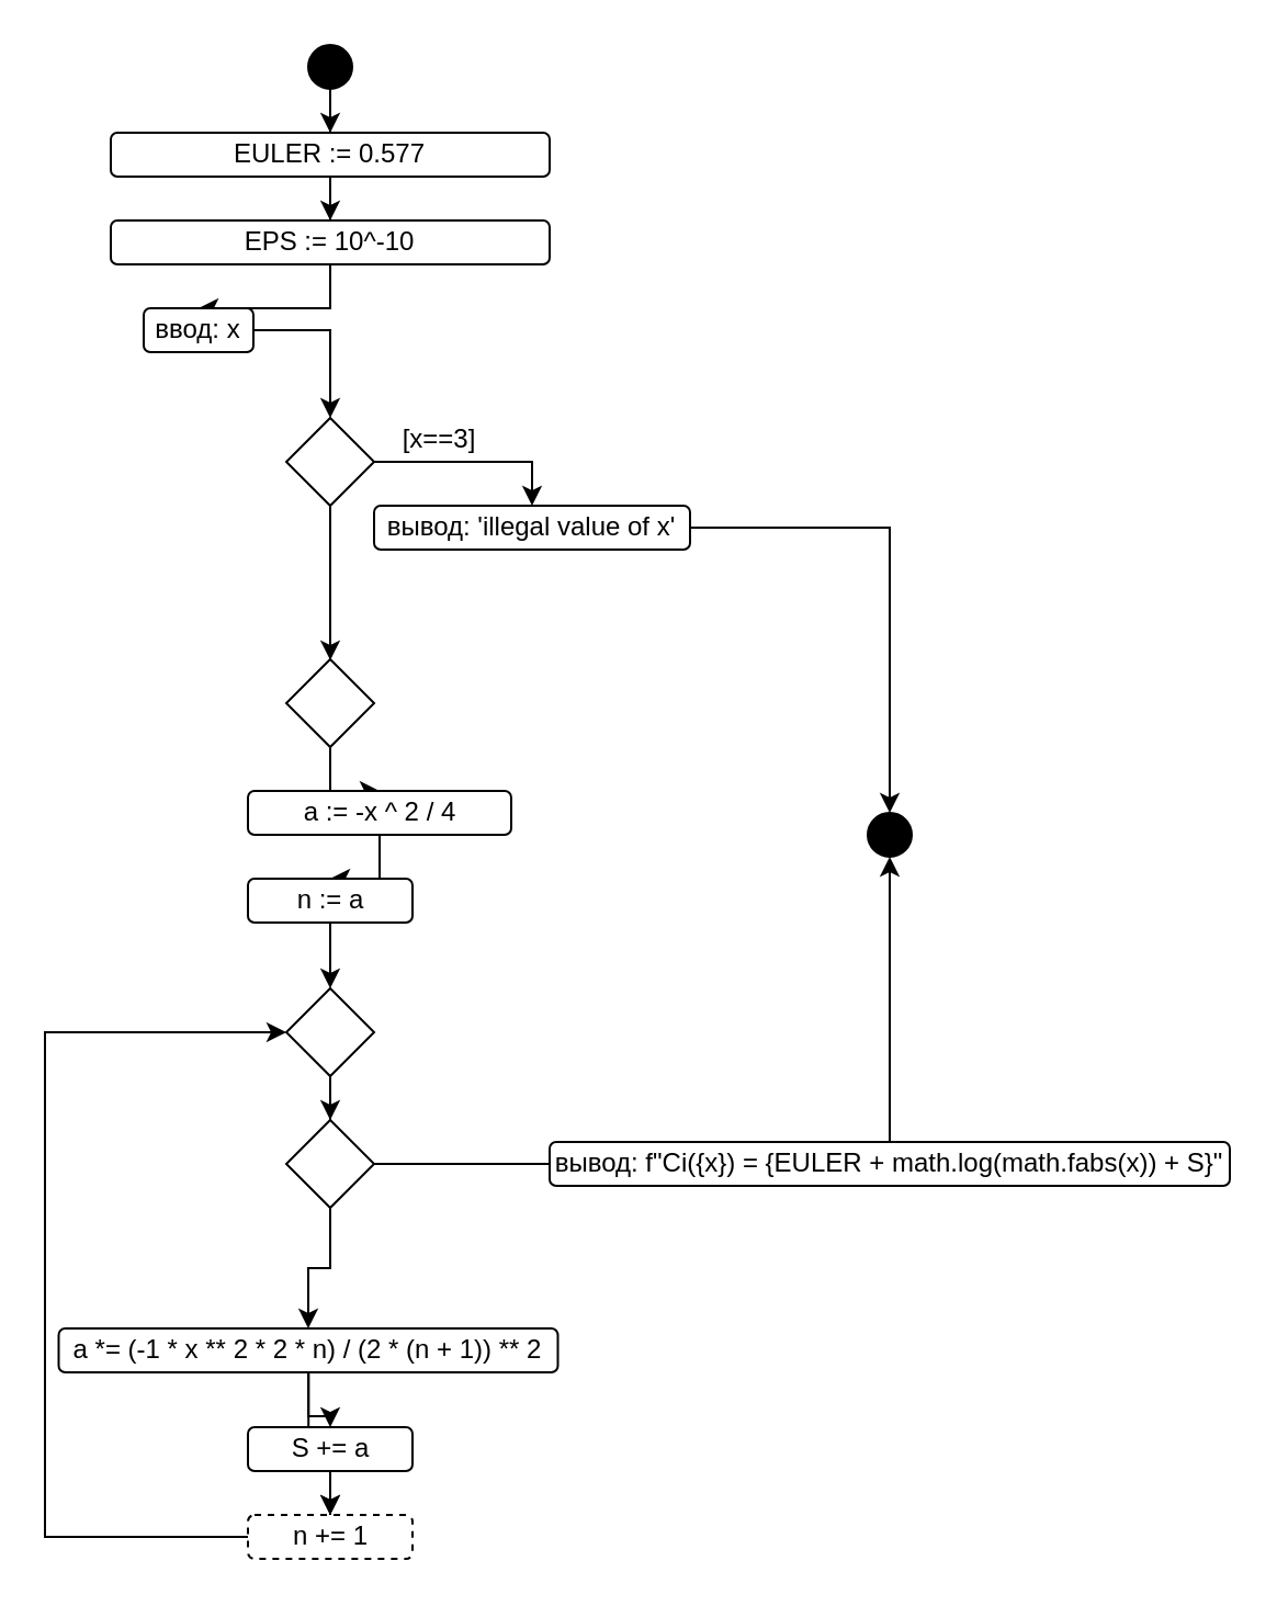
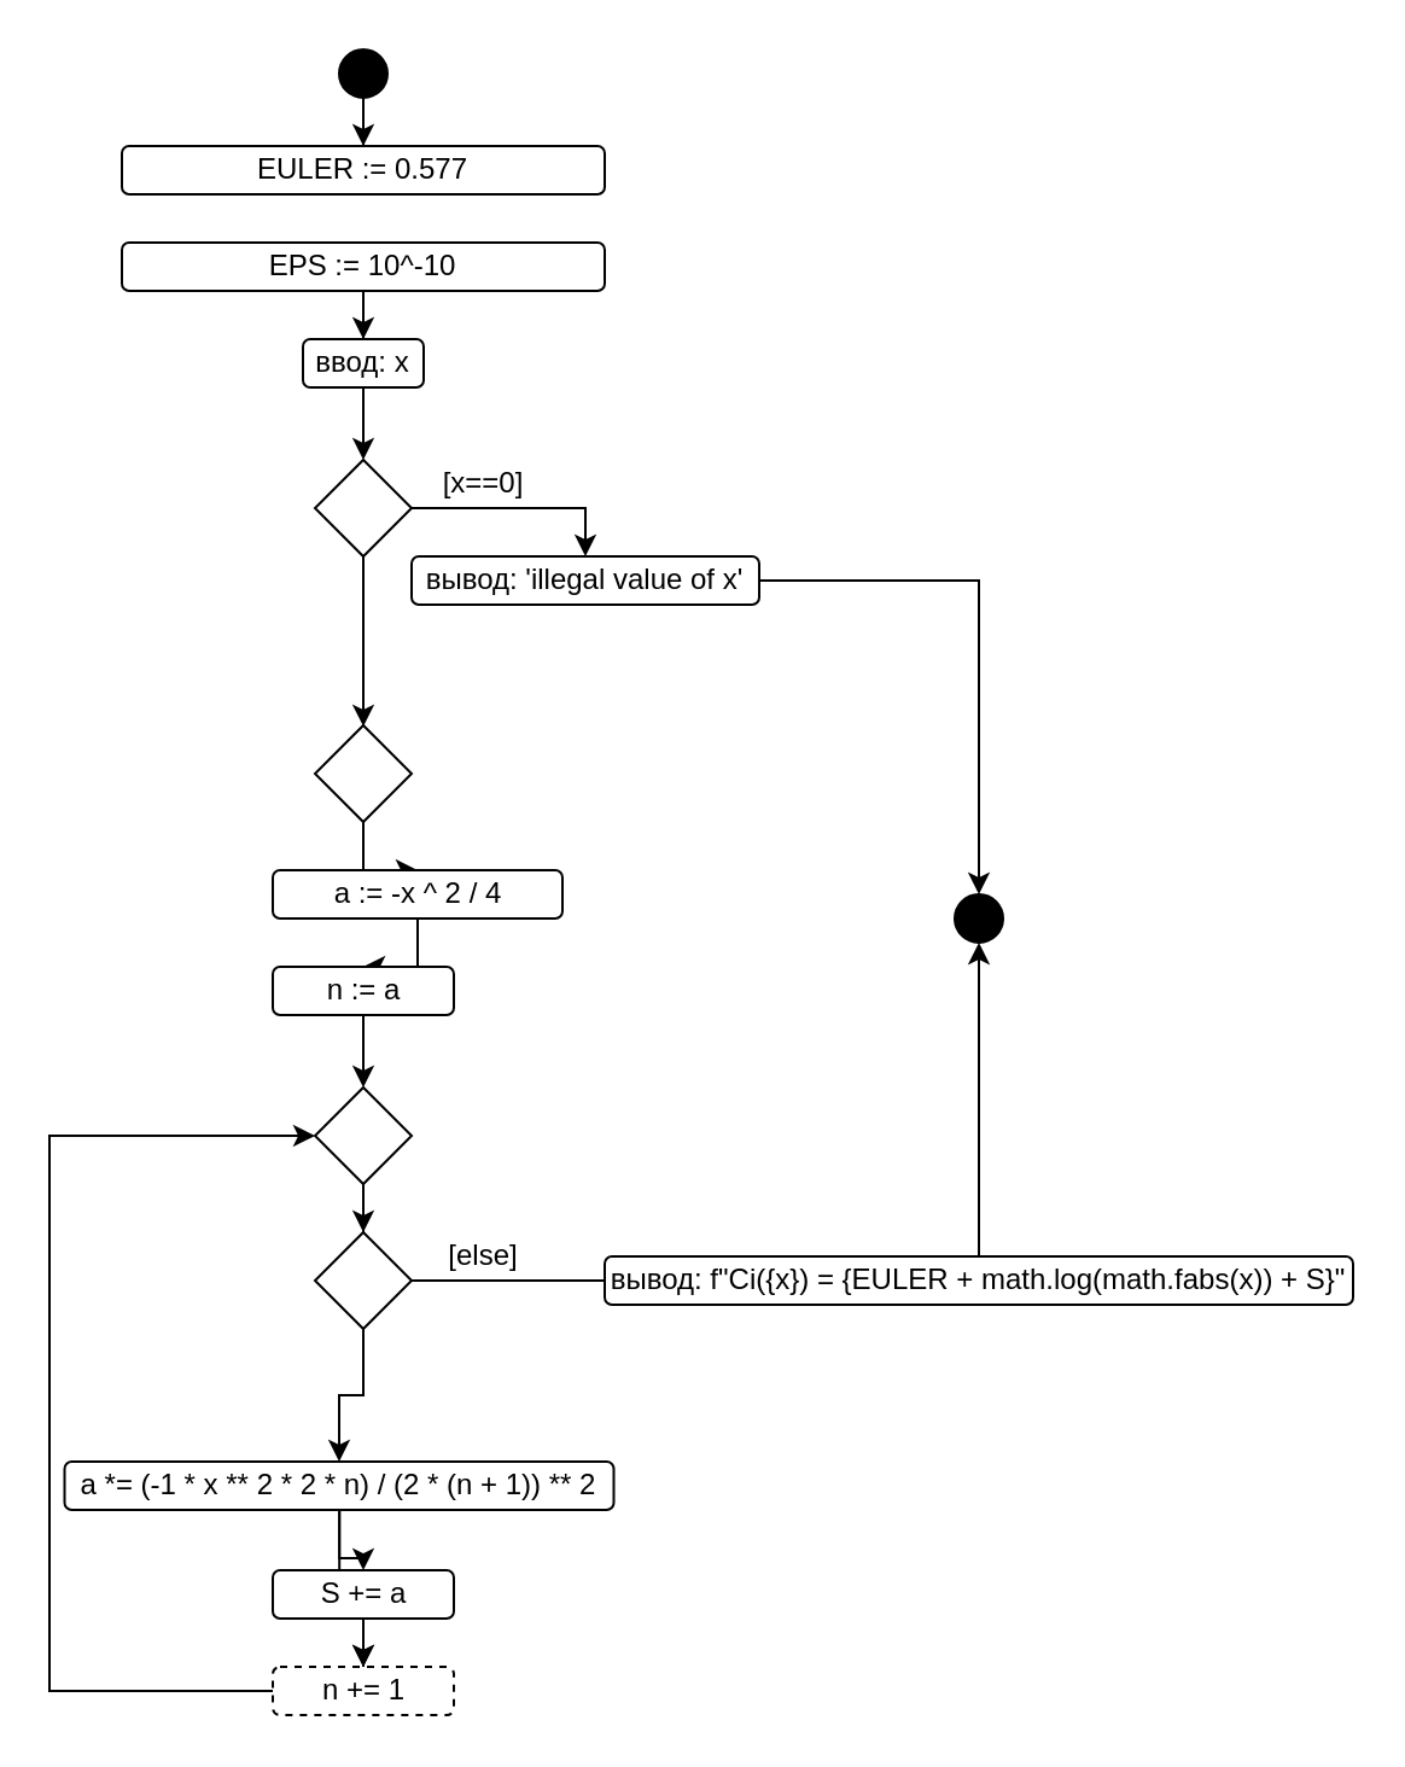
  <mxCell id="0" />
  <mxCell id="1" parent="0" />
  <mxCell id="2" style="edgeStyle=orthogonalEdgeStyle;rounded=0;orthogonalLoop=1;jettySize=auto;html=1;entryX=0.5;entryY=0;entryDx=0;entryDy=0;fontFamily=Helvetica;fontColor=#000000;" edge="1" parent="1" source="3" target="5"><mxGeometry relative="1" as="geometry" /></mxCell>
  <mxCell id="3" value="" style="ellipse;whiteSpace=wrap;html=1;aspect=fixed;fillColor=#000000;" vertex="1" parent="1"><mxGeometry x="140" y="20" width="20" height="20" as="geometry" /></mxCell>
- <mxCell id="4" style="edgeStyle=orthogonalEdgeStyle;rounded=0;orthogonalLoop=1;jettySize=auto;html=1;entryX=0.5;entryY=0;entryDx=0;entryDy=0;fontFamily=Helvetica;fontColor=#000000;" edge="1" parent="1" source="5" target="7"><mxGeometry relative="1" as="geometry" /></mxCell>
  <mxCell id="5" value="&lt;pre&gt;&lt;font face=&quot;Helvetica&quot;&gt;EULER := 0.577&lt;/font&gt;&lt;/pre&gt;" style="rounded=1;whiteSpace=wrap;html=1;" vertex="1" parent="1"><mxGeometry x="50" y="60" width="200" height="20" as="geometry" /></mxCell>
  <mxCell id="6" style="edgeStyle=orthogonalEdgeStyle;rounded=0;orthogonalLoop=1;jettySize=auto;html=1;entryX=0.5;entryY=0;entryDx=0;entryDy=0;fontFamily=Helvetica;fontColor=#000000;" edge="1" parent="1" source="7" target="9"><mxGeometry relative="1" as="geometry" /></mxCell>
  <mxCell id="7" value="&lt;pre&gt;&lt;font face=&quot;Helvetica&quot;&gt;EPS := 10^-10&lt;/font&gt;&lt;/pre&gt;" style="rounded=1;whiteSpace=wrap;html=1;" vertex="1" parent="1"><mxGeometry x="50" y="100" width="200" height="20" as="geometry" /></mxCell>
  <mxCell id="8" style="edgeStyle=orthogonalEdgeStyle;rounded=0;orthogonalLoop=1;jettySize=auto;html=1;entryX=0.5;entryY=0;entryDx=0;entryDy=0;fontFamily=Helvetica;fontColor=#000000;" edge="1" parent="1" source="9" target="12"><mxGeometry relative="1" as="geometry" /></mxCell>
- <mxCell id="9" value="&lt;pre&gt;&lt;font face=&quot;Helvetica&quot;&gt;ввод: x&lt;/font&gt;&lt;/pre&gt;" style="rounded=1;whiteSpace=wrap;html=1;" vertex="1" parent="1"><mxGeometry x="65" y="140" width="50" height="20" as="geometry" /></mxCell>
+ <mxCell id="9" value="&lt;pre&gt;&lt;font face=&quot;Helvetica&quot;&gt;ввод: x&lt;/font&gt;&lt;/pre&gt;" style="rounded=1;whiteSpace=wrap;html=1;" vertex="1" parent="1"><mxGeometry x="125" y="140" width="50" height="20" as="geometry" /></mxCell>
  <mxCell id="10" style="edgeStyle=orthogonalEdgeStyle;rounded=0;orthogonalLoop=1;jettySize=auto;html=1;fontFamily=Helvetica;fontColor=#000000;entryX=0.5;entryY=0.011;entryDx=0;entryDy=0;entryPerimeter=0;" edge="1" parent="1" source="12" target="17"><mxGeometry relative="1" as="geometry"><mxPoint x="150" y="300.457" as="targetPoint" /></mxGeometry></mxCell>
  <mxCell id="11" style="edgeStyle=orthogonalEdgeStyle;rounded=0;orthogonalLoop=1;jettySize=auto;html=1;entryX=0.5;entryY=0;entryDx=0;entryDy=0;fontFamily=Helvetica;fontColor=#000000;" edge="1" parent="1" source="12" target="15"><mxGeometry relative="1" as="geometry"><Array as="points"><mxPoint x="242" y="210" /></Array></mxGeometry></mxCell>
  <mxCell id="12" value="" style="rhombus;whiteSpace=wrap;html=1;" vertex="1" parent="1"><mxGeometry x="130" y="190" width="40" height="40" as="geometry" /></mxCell>
- <mxCell id="13" value="[x==3]" style="text;html=1;strokeColor=none;fillColor=none;align=center;verticalAlign=middle;whiteSpace=wrap;rounded=0;labelBackgroundColor=none;fontFamily=Helvetica;fontColor=#000000;" vertex="1" parent="1"><mxGeometry x="175" y="190" width="50" height="20" as="geometry" /></mxCell>
+ <mxCell id="13" value="[x==0]" style="text;html=1;strokeColor=none;fillColor=none;align=center;verticalAlign=middle;whiteSpace=wrap;rounded=0;labelBackgroundColor=none;fontFamily=Helvetica;fontColor=#000000;" vertex="1" parent="1"><mxGeometry x="175" y="190" width="50" height="20" as="geometry" /></mxCell>
  <mxCell id="14" style="edgeStyle=orthogonalEdgeStyle;rounded=0;orthogonalLoop=1;jettySize=auto;html=1;entryX=0.5;entryY=0;entryDx=0;entryDy=0;fontFamily=Helvetica;fontColor=#000000;" edge="1" parent="1" source="15" target="18"><mxGeometry relative="1" as="geometry" /></mxCell>
  <mxCell id="15" value="&lt;pre&gt;&lt;font face=&quot;Helvetica&quot;&gt;вывод: 'illegal value of x'&lt;/font&gt;&lt;/pre&gt;" style="rounded=1;whiteSpace=wrap;html=1;" vertex="1" parent="1"><mxGeometry x="170" y="230" width="144" height="20" as="geometry" /></mxCell>
  <mxCell id="16" style="edgeStyle=orthogonalEdgeStyle;rounded=0;orthogonalLoop=1;jettySize=auto;html=1;entryX=0.5;entryY=0;entryDx=0;entryDy=0;fontFamily=Helvetica;fontColor=#000000;" edge="1" parent="1" source="17" target="20"><mxGeometry relative="1" as="geometry" /></mxCell>
  <mxCell id="17" value="" style="rhombus;whiteSpace=wrap;html=1;" vertex="1" parent="1"><mxGeometry x="130" y="300" width="40" height="40" as="geometry" /></mxCell>
  <mxCell id="18" value="" style="ellipse;whiteSpace=wrap;html=1;aspect=fixed;fillColor=#000000;" vertex="1" parent="1"><mxGeometry x="395" y="370" width="20" height="20" as="geometry" /></mxCell>
  <mxCell id="19" style="edgeStyle=orthogonalEdgeStyle;rounded=0;orthogonalLoop=1;jettySize=auto;html=1;entryX=0.5;entryY=0;entryDx=0;entryDy=0;fontFamily=Helvetica;fontColor=#000000;" edge="1" parent="1" source="20" target="22"><mxGeometry relative="1" as="geometry" /></mxCell>
  <mxCell id="20" value="&lt;pre&gt;&lt;font face=&quot;Helvetica&quot;&gt;a := -x ^ 2 / 4&lt;/font&gt;&lt;/pre&gt;" style="rounded=1;whiteSpace=wrap;html=1;" vertex="1" parent="1"><mxGeometry x="112.5" y="360" width="120" height="20" as="geometry" /></mxCell>
  <mxCell id="21" style="edgeStyle=orthogonalEdgeStyle;rounded=0;orthogonalLoop=1;jettySize=auto;html=1;entryX=0.5;entryY=0;entryDx=0;entryDy=0;fontFamily=Helvetica;fontColor=#000000;" edge="1" parent="1" source="22" target="24"><mxGeometry relative="1" as="geometry" /></mxCell>
  <mxCell id="22" value="&lt;pre&gt;&lt;font face=&quot;Helvetica&quot;&gt;n := a&lt;/font&gt;&lt;/pre&gt;" style="rounded=1;whiteSpace=wrap;html=1;" vertex="1" parent="1"><mxGeometry x="112.5" y="400" width="75" height="20" as="geometry" /></mxCell>
  <mxCell id="23" style="edgeStyle=orthogonalEdgeStyle;rounded=0;orthogonalLoop=1;jettySize=auto;html=1;entryX=0.5;entryY=0;entryDx=0;entryDy=0;fontFamily=Helvetica;fontColor=#000000;" edge="1" parent="1" source="24" target="27"><mxGeometry relative="1" as="geometry" /></mxCell>
  <mxCell id="24" value="" style="rhombus;whiteSpace=wrap;html=1;" vertex="1" parent="1"><mxGeometry x="130" y="450" width="40" height="40" as="geometry" /></mxCell>
  <mxCell id="25" style="edgeStyle=orthogonalEdgeStyle;rounded=0;orthogonalLoop=1;jettySize=auto;html=1;fontFamily=Helvetica;fontColor=#000000;" edge="1" parent="1" source="27"><mxGeometry relative="1" as="geometry"><mxPoint x="330" y="530" as="targetPoint" /></mxGeometry></mxCell>
  <mxCell id="26" style="edgeStyle=orthogonalEdgeStyle;rounded=0;orthogonalLoop=1;jettySize=auto;html=1;fontFamily=Helvetica;fontColor=#000000;entryX=0.5;entryY=0;entryDx=0;entryDy=0;" edge="1" parent="1" source="27" target="31"><mxGeometry relative="1" as="geometry"><mxPoint x="150" y="590" as="targetPoint" /></mxGeometry></mxCell>
  <mxCell id="27" value="" style="rhombus;whiteSpace=wrap;html=1;" vertex="1" parent="1"><mxGeometry x="130" y="510" width="40" height="40" as="geometry" /></mxCell>
+ <mxCell id="28" value="[else]" style="text;html=1;strokeColor=none;fillColor=none;align=center;verticalAlign=middle;whiteSpace=wrap;rounded=0;labelBackgroundColor=none;fontFamily=Helvetica;fontColor=#000000;" vertex="1" parent="1"><mxGeometry x="175" y="510" width="50" height="20" as="geometry" /></mxCell>
  <mxCell id="29" style="edgeStyle=orthogonalEdgeStyle;rounded=0;orthogonalLoop=1;jettySize=auto;html=1;entryX=0.5;entryY=0;entryDx=0;entryDy=0;fontFamily=Helvetica;fontColor=#000000;" edge="1" parent="1" source="31" target="33"><mxGeometry relative="1" as="geometry" /></mxCell>
  <mxCell id="30" value="" style="edgeStyle=orthogonalEdgeStyle;rounded=0;orthogonalLoop=1;jettySize=auto;html=1;fontFamily=Helvetica;fontColor=#000000;" edge="1" parent="1" source="31" target="35"><mxGeometry relative="1" as="geometry" /></mxCell>
  <mxCell id="31" value="&lt;pre&gt;&lt;font face=&quot;Helvetica&quot;&gt;a *= (-1 * x ** 2 * 2 * n) / (2 * (n + 1)) ** 2&lt;/font&gt;&lt;/pre&gt;" style="rounded=1;whiteSpace=wrap;html=1;" vertex="1" parent="1"><mxGeometry x="26.25" y="605" width="227.5" height="20" as="geometry" /></mxCell>
  <mxCell id="32" style="edgeStyle=orthogonalEdgeStyle;rounded=0;orthogonalLoop=1;jettySize=auto;html=1;entryX=0.5;entryY=0;entryDx=0;entryDy=0;fontFamily=Helvetica;fontColor=#000000;" edge="1" parent="1" source="33" target="35"><mxGeometry relative="1" as="geometry" /></mxCell>
  <mxCell id="33" value="&lt;pre&gt;&lt;font face=&quot;Helvetica&quot;&gt;S += a&lt;/font&gt;&lt;/pre&gt;" style="rounded=1;whiteSpace=wrap;html=1;" vertex="1" parent="1"><mxGeometry x="112.5" y="650" width="75" height="20" as="geometry" /></mxCell>
  <mxCell id="34" style="edgeStyle=orthogonalEdgeStyle;rounded=0;orthogonalLoop=1;jettySize=auto;html=1;entryX=0;entryY=0.5;entryDx=0;entryDy=0;fontFamily=Helvetica;fontColor=#000000;" edge="1" parent="1" source="35" target="24"><mxGeometry relative="1" as="geometry"><Array as="points"><mxPoint x="20" y="700" /><mxPoint x="20" y="470" /></Array></mxGeometry></mxCell>
  <mxCell id="35" value="&lt;pre&gt;&lt;font face=&quot;Helvetica&quot;&gt;n += 1&lt;/font&gt;&lt;/pre&gt;" style="rounded=1;whiteSpace=wrap;html=1;dashed=1;" vertex="1" parent="1"><mxGeometry x="112.5" y="690" width="75" height="20" as="geometry" /></mxCell>
  <mxCell id="36" style="edgeStyle=orthogonalEdgeStyle;rounded=0;orthogonalLoop=1;jettySize=auto;html=1;entryX=0.5;entryY=1;entryDx=0;entryDy=0;fontFamily=Helvetica;fontColor=#000000;" edge="1" parent="1" source="37" target="18"><mxGeometry relative="1" as="geometry" /></mxCell>
  <mxCell id="37" value="&lt;pre&gt;&lt;font face=&quot;Helvetica&quot;&gt;вывод: f&quot;Ci({x}) = {EULER + math.log(math.fabs(x)) + S}&quot;&lt;/font&gt;&lt;/pre&gt;" style="rounded=1;whiteSpace=wrap;html=1;" vertex="1" parent="1"><mxGeometry x="250" y="520" width="310" height="20" as="geometry" /></mxCell>
